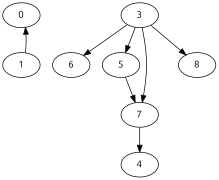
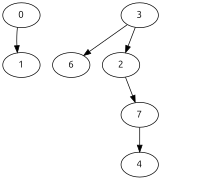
  digraph {
    "Duplicate states"=0
    GraphType=S_P
    "Max states in OPEN"=0
    Modes="120000ms; topo-ordered tasks, ; Pruning: task equivalence, fixed order ready list, ; F-value: ; Optimisation: best schedule length (SL) optimisation on equal, "
    NumberOfTasks=10
    "Pruned using list schedule length"=19
    "States removed from OPEN"=0
    TargetSystem="Homogeneous-2"
    "Time to schedule (ms)"=106
    "Total idle time"=0
    "Total schedule length"=64
    "Total sequential time"=64
    "Total states created"=38
    fontname=Ubuntu
    node [Processor=0 Weight=2 fontname=Ubuntu]
    edge [Weight=53 fontname=Ubuntu]
    0 ["Finish time"=2 "Start time"=0]
    1 ["Finish time"=4 "Start time"=2]
    3 ["Finish time"=18 "Start time"=11 Weight=7]
    6 ["Finish time"=26 "Start time"=18 Weight=8]
-   5 ["Finish time"=33 "Start time"=26 Weight=7]
+   5 ["Finish time"=33 "Start time"=26 Weight=7 label=2]
    7 ["Finish time"=42 "Start time"=33 Weight=9]
-   8 ["Finish time"=55 "Start time"=49 Weight=6]
    4 ["Finish time"=64 "Start time"=55 Weight=9]
-   1 -> 0 [Weight=18]
+   0 -> 1 [Weight=18]
    3 -> 6
    3 -> 5 [Weight=35]
-   3 -> 7 [Weight=88]
-   3 -> 8 [Weight=44]
    5 -> 7 [Weight=88]
    7 -> 4
  }
